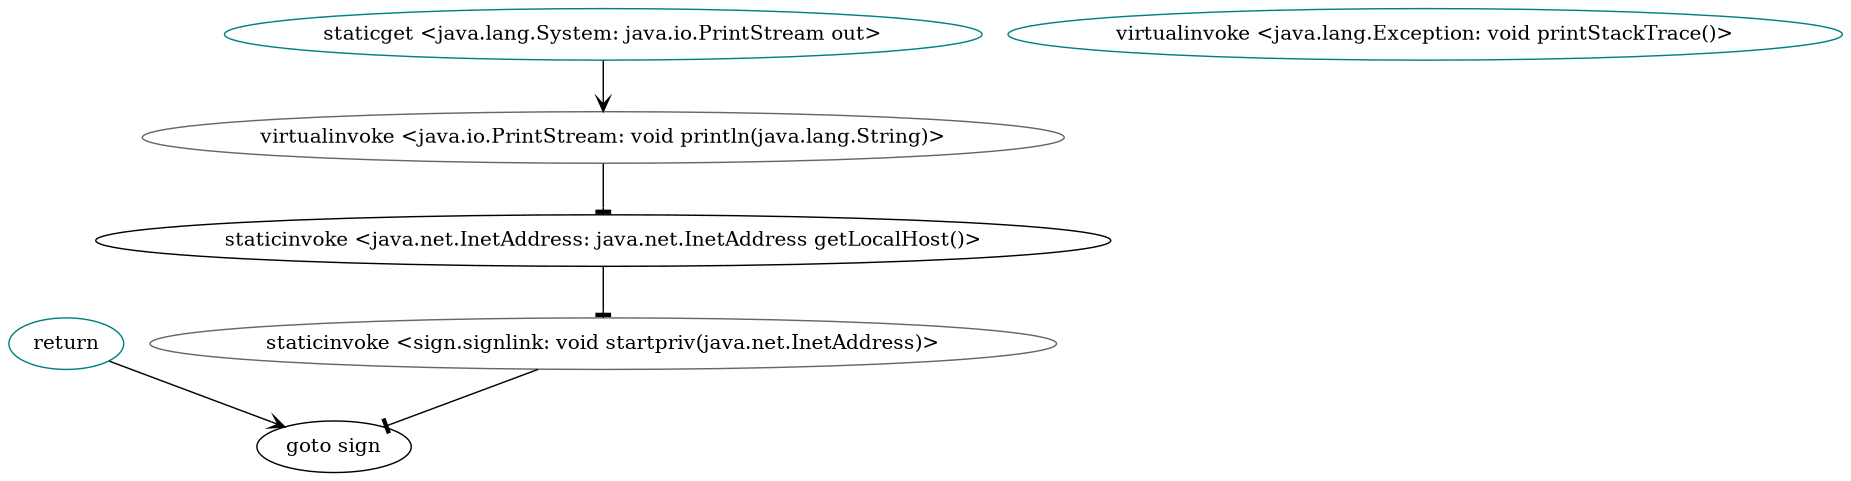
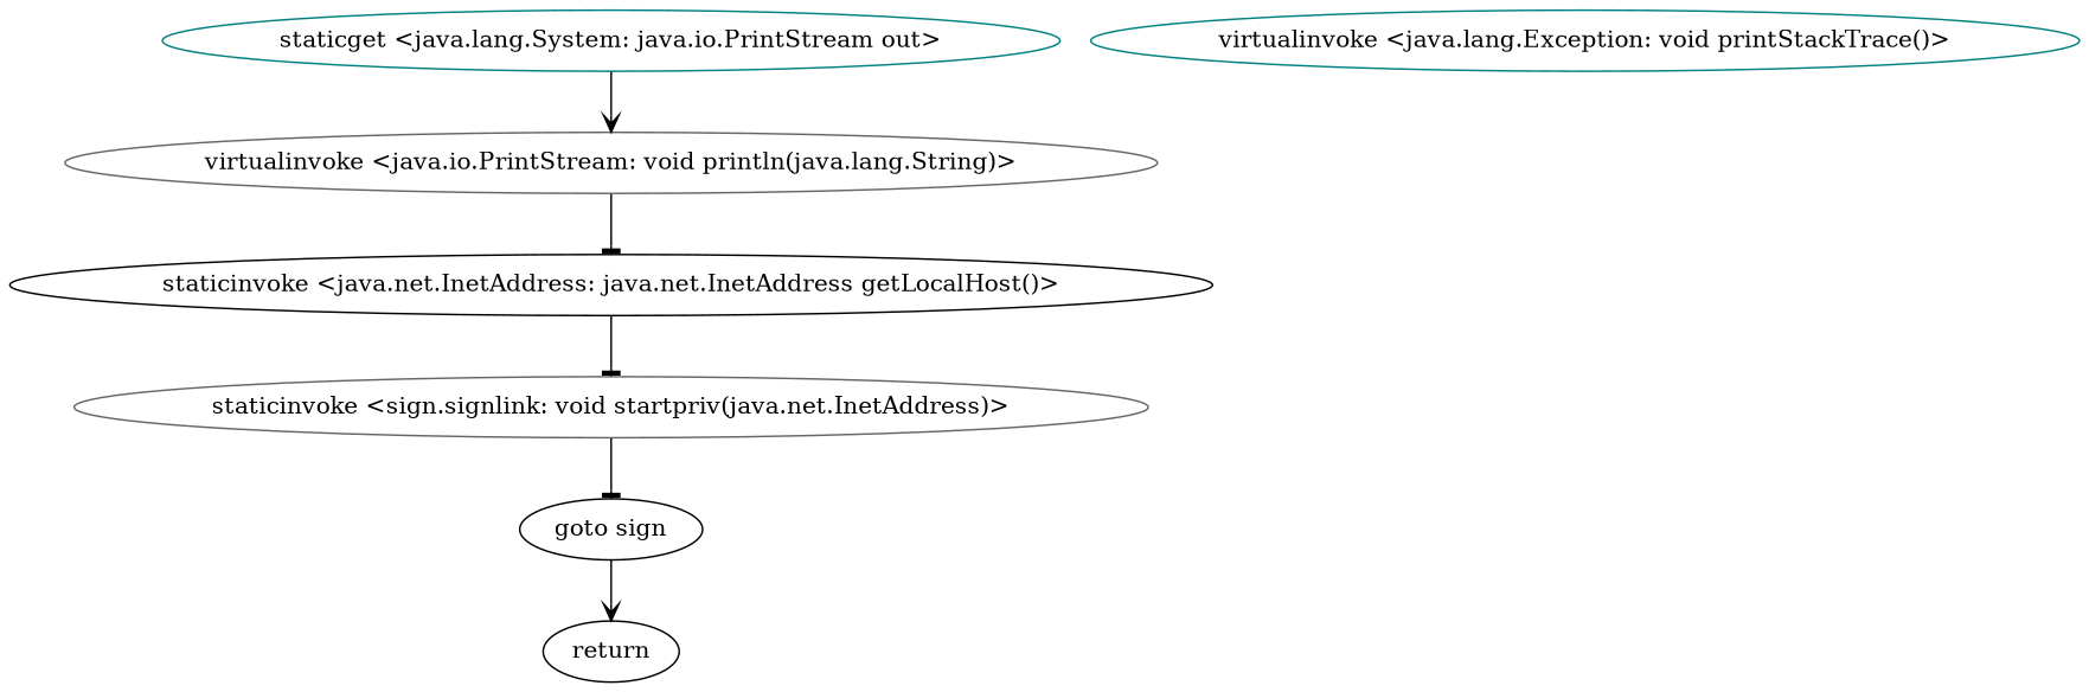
  digraph {
    node [color=teal]
    edge [arrowhead=tee]
    "virtualinvoke <java.io.PrintStream: void println(java.lang.String)>" [color=gray40]
    "staticget <java.lang.System: java.io.PrintStream out>"
    "staticinvoke <java.net.InetAddress: java.net.InetAddress getLocalHost()>" [color=black]
    "staticinvoke <sign.signlink: void startpriv(java.net.InetAddress)>" [color=gray40]
    n5 [color=black label="goto sign"]
-   return
+   return [color=black]
    "virtualinvoke <java.lang.Exception: void printStackTrace()>"
    "virtualinvoke <java.io.PrintStream: void println(java.lang.String)>" -> "staticinvoke <java.net.InetAddress: java.net.InetAddress getLocalHost()>"
    "staticget <java.lang.System: java.io.PrintStream out>" -> "virtualinvoke <java.io.PrintStream: void println(java.lang.String)>" [arrowhead=vee]
    "staticinvoke <java.net.InetAddress: java.net.InetAddress getLocalHost()>" -> "staticinvoke <sign.signlink: void startpriv(java.net.InetAddress)>"
    "staticinvoke <sign.signlink: void startpriv(java.net.InetAddress)>" -> n5
-   return -> n5 [arrowhead=vee]
+   n5 -> return [arrowhead=vee]
  }
